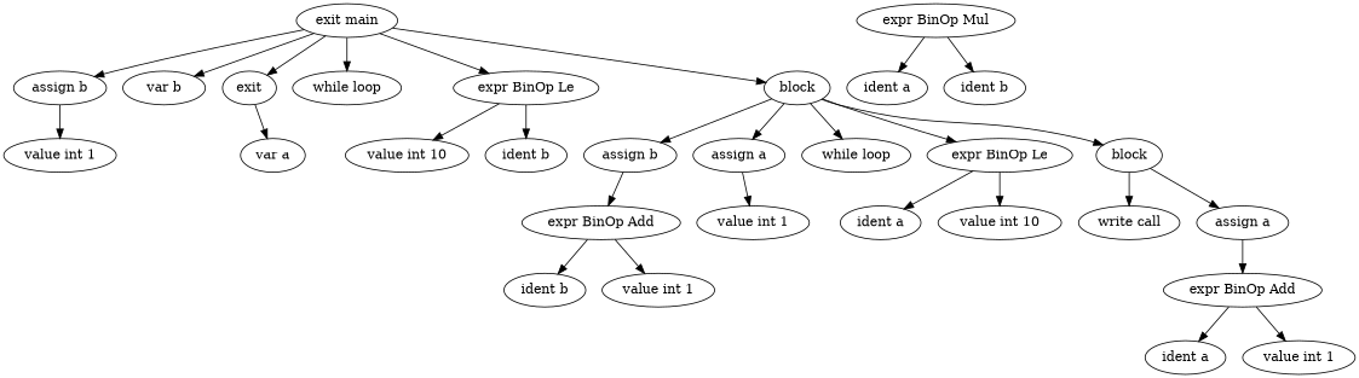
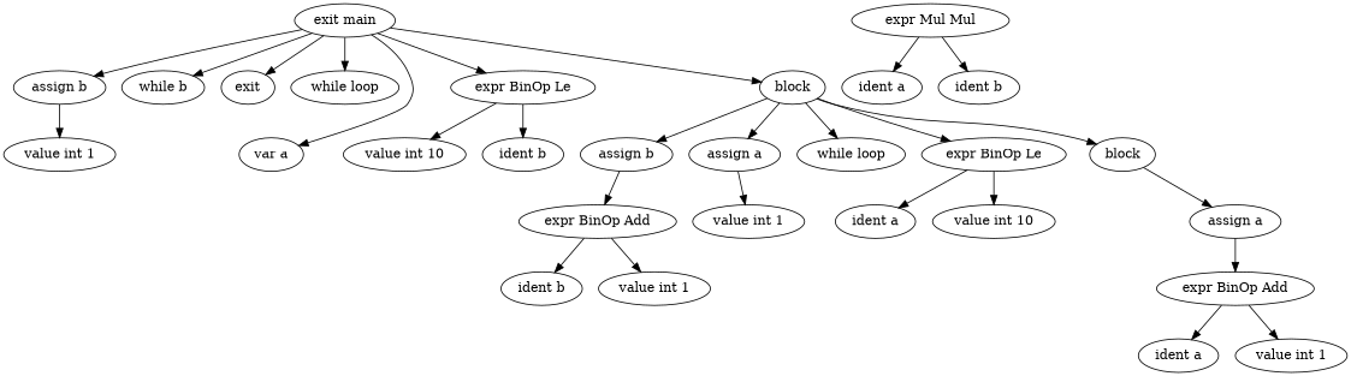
  digraph {
    node [shape=ellipse]
    n1 [label="exit main"]
    n2 [label="var a"]
-   n3 [label="var b"]
+   n3 [label="while b"]
    n4 [label="assign b"]
    n5 [label="while loop"]
    n6 [label="expr BinOp Le"]
    n7 [label=block]
    n8 [label=exit]
    n9 [label="value int 1"]
    n10 [label="ident b"]
    n11 [label="value int 10"]
    n12 [label="assign a"]
    n13 [label="while loop"]
    n14 [label="expr BinOp Le"]
    n15 [label=block]
    n16 [label="assign b"]
    n17 [label="value int 1"]
    n18 [label="ident a"]
    n19 [label="value int 10"]
-   n20 [label="write call"]
    n21 [label="assign a"]
    n22 [label="expr BinOp Add"]
    n23 [label="expr BinOp Add"]
-   n24 [label="expr BinOp Mul"]
+   n24 [label="expr Mul Mul"]
    n25 [label="ident a"]
    n26 [label="ident b"]
    n27 [label="ident a"]
    n28 [label="value int 1"]
    n29 [label="ident b"]
    n30 [label="value int 1"]
-   n8 -> n2
+   n1 -> n2
    n1 -> n3
    n1 -> n4
    n1 -> n5
    n1 -> n6
    n1 -> n7
    n1 -> n8
    n4 -> n9
    n6 -> n10
    n6 -> n11
    n7 -> n12
    n7 -> n13
    n7 -> n14
    n7 -> n15
    n7 -> n16
    n12 -> n17
    n14 -> n18
    n14 -> n19
-   n15 -> n20
    n15 -> n21
    n16 -> n22
    n21 -> n23
    n22 -> n29
    n22 -> n30
    n23 -> n27
    n23 -> n28
    n24 -> n25
    n24 -> n26
  }
